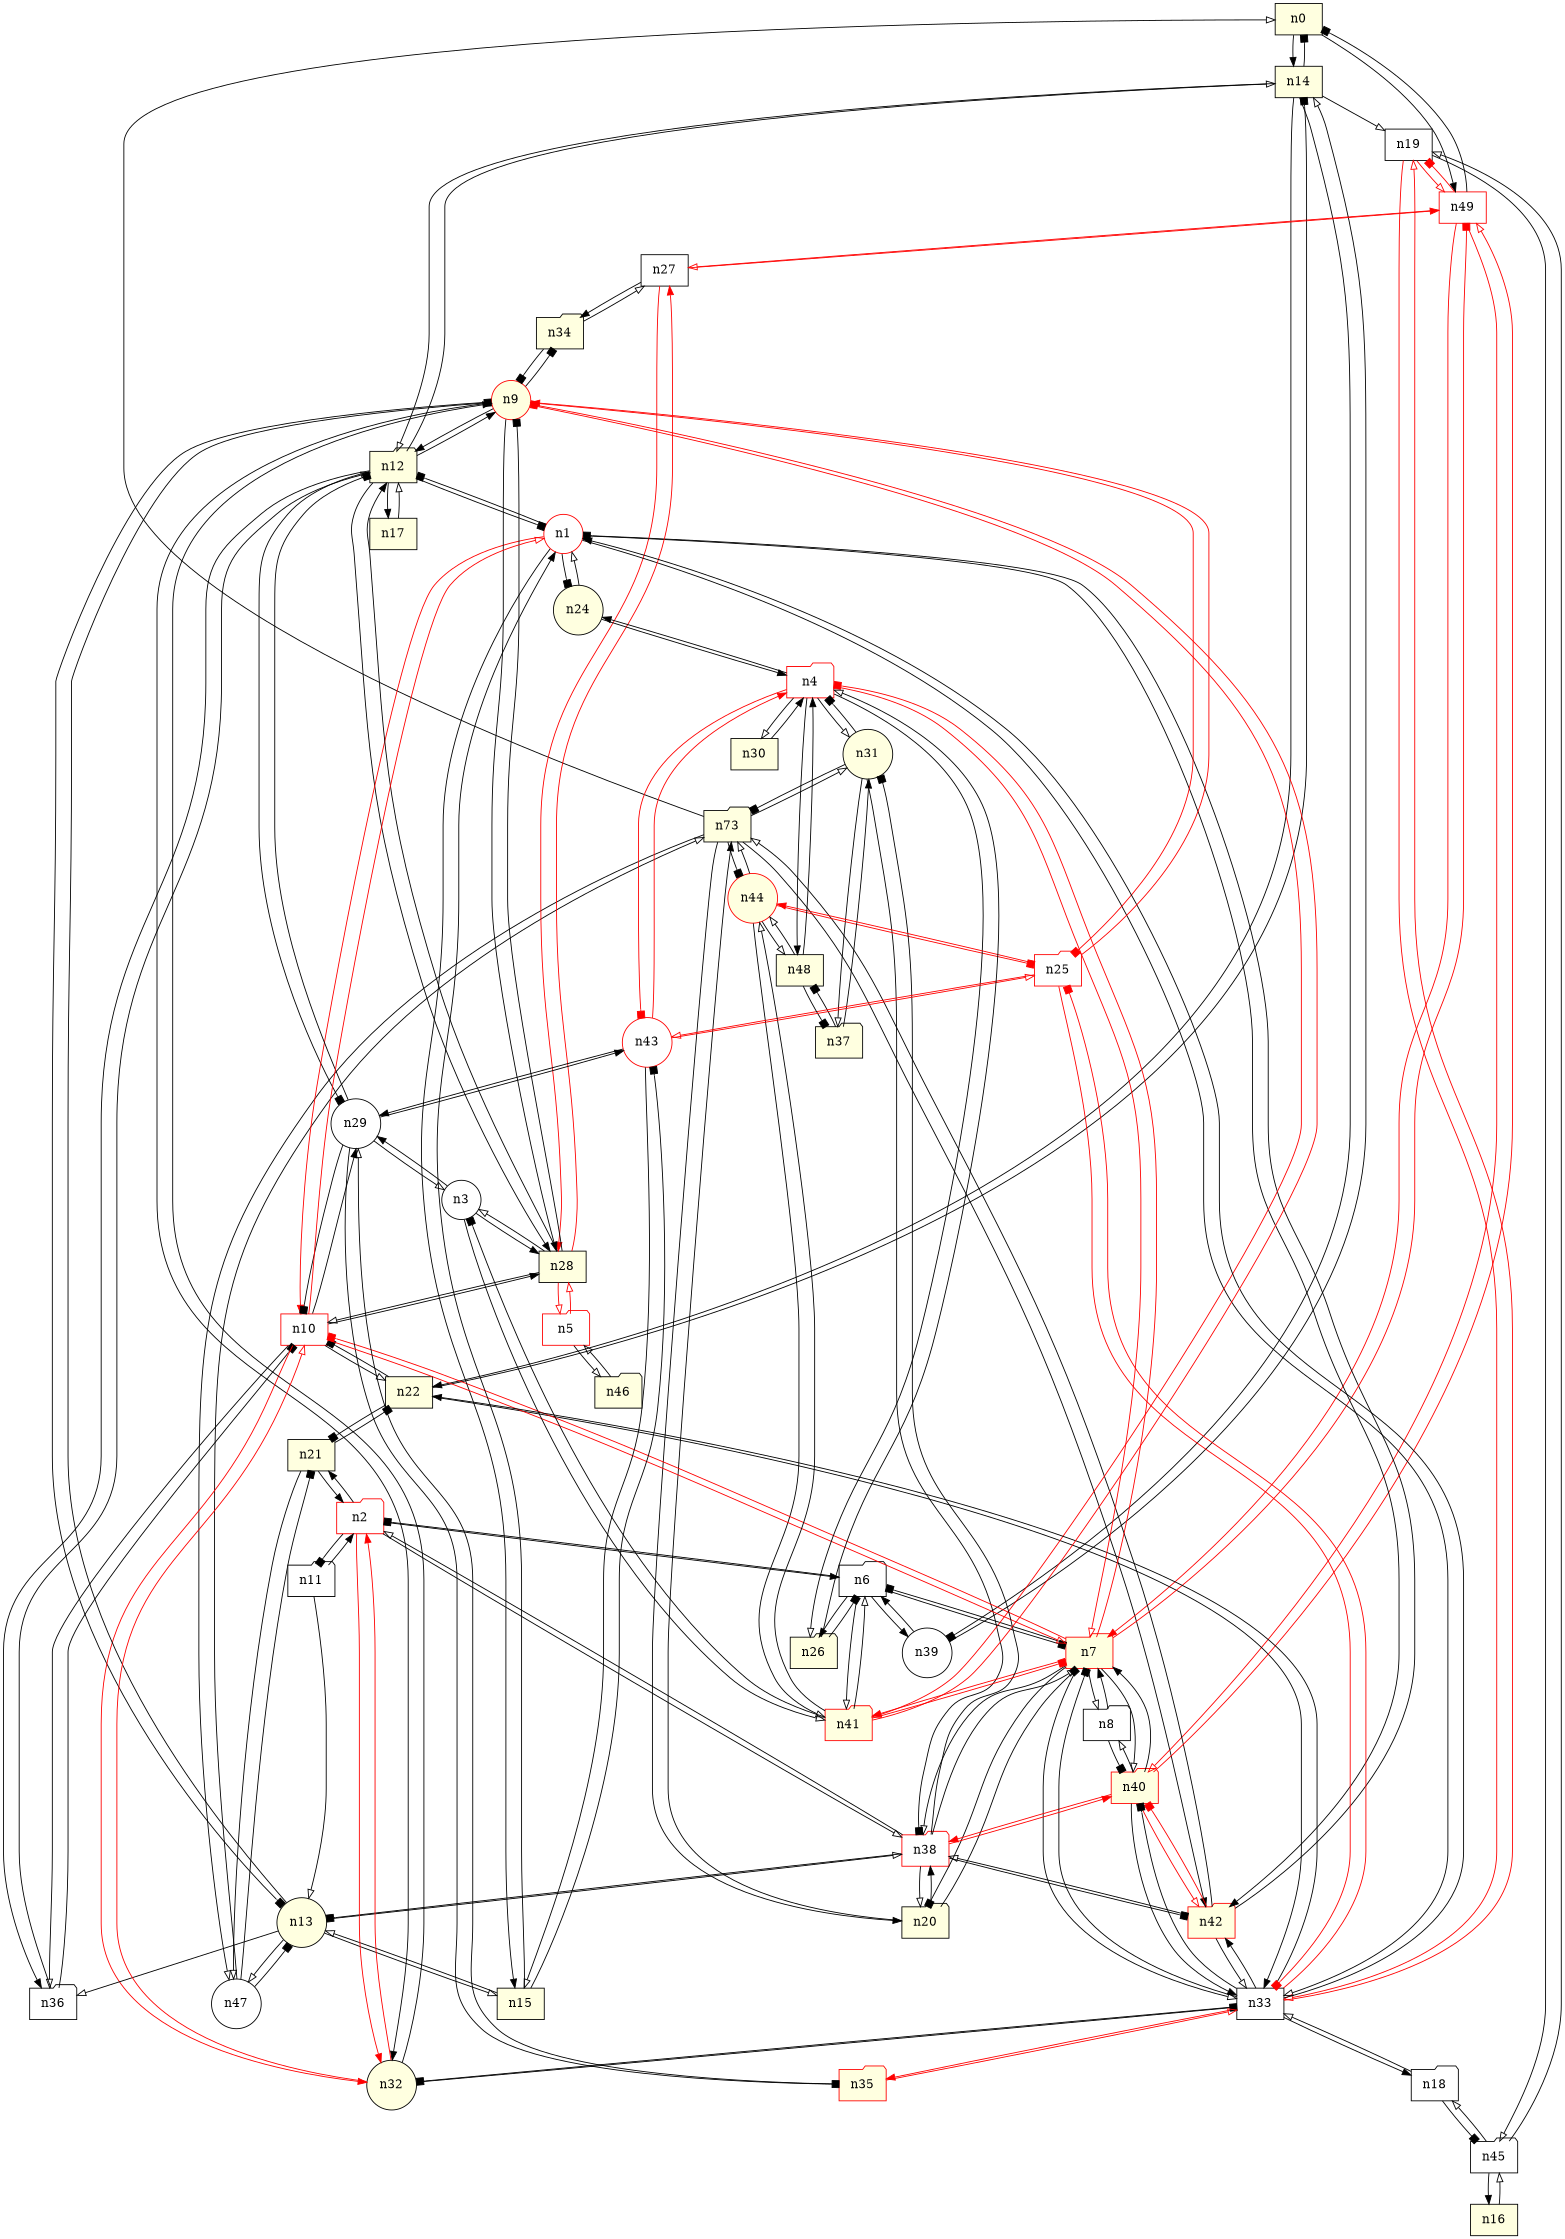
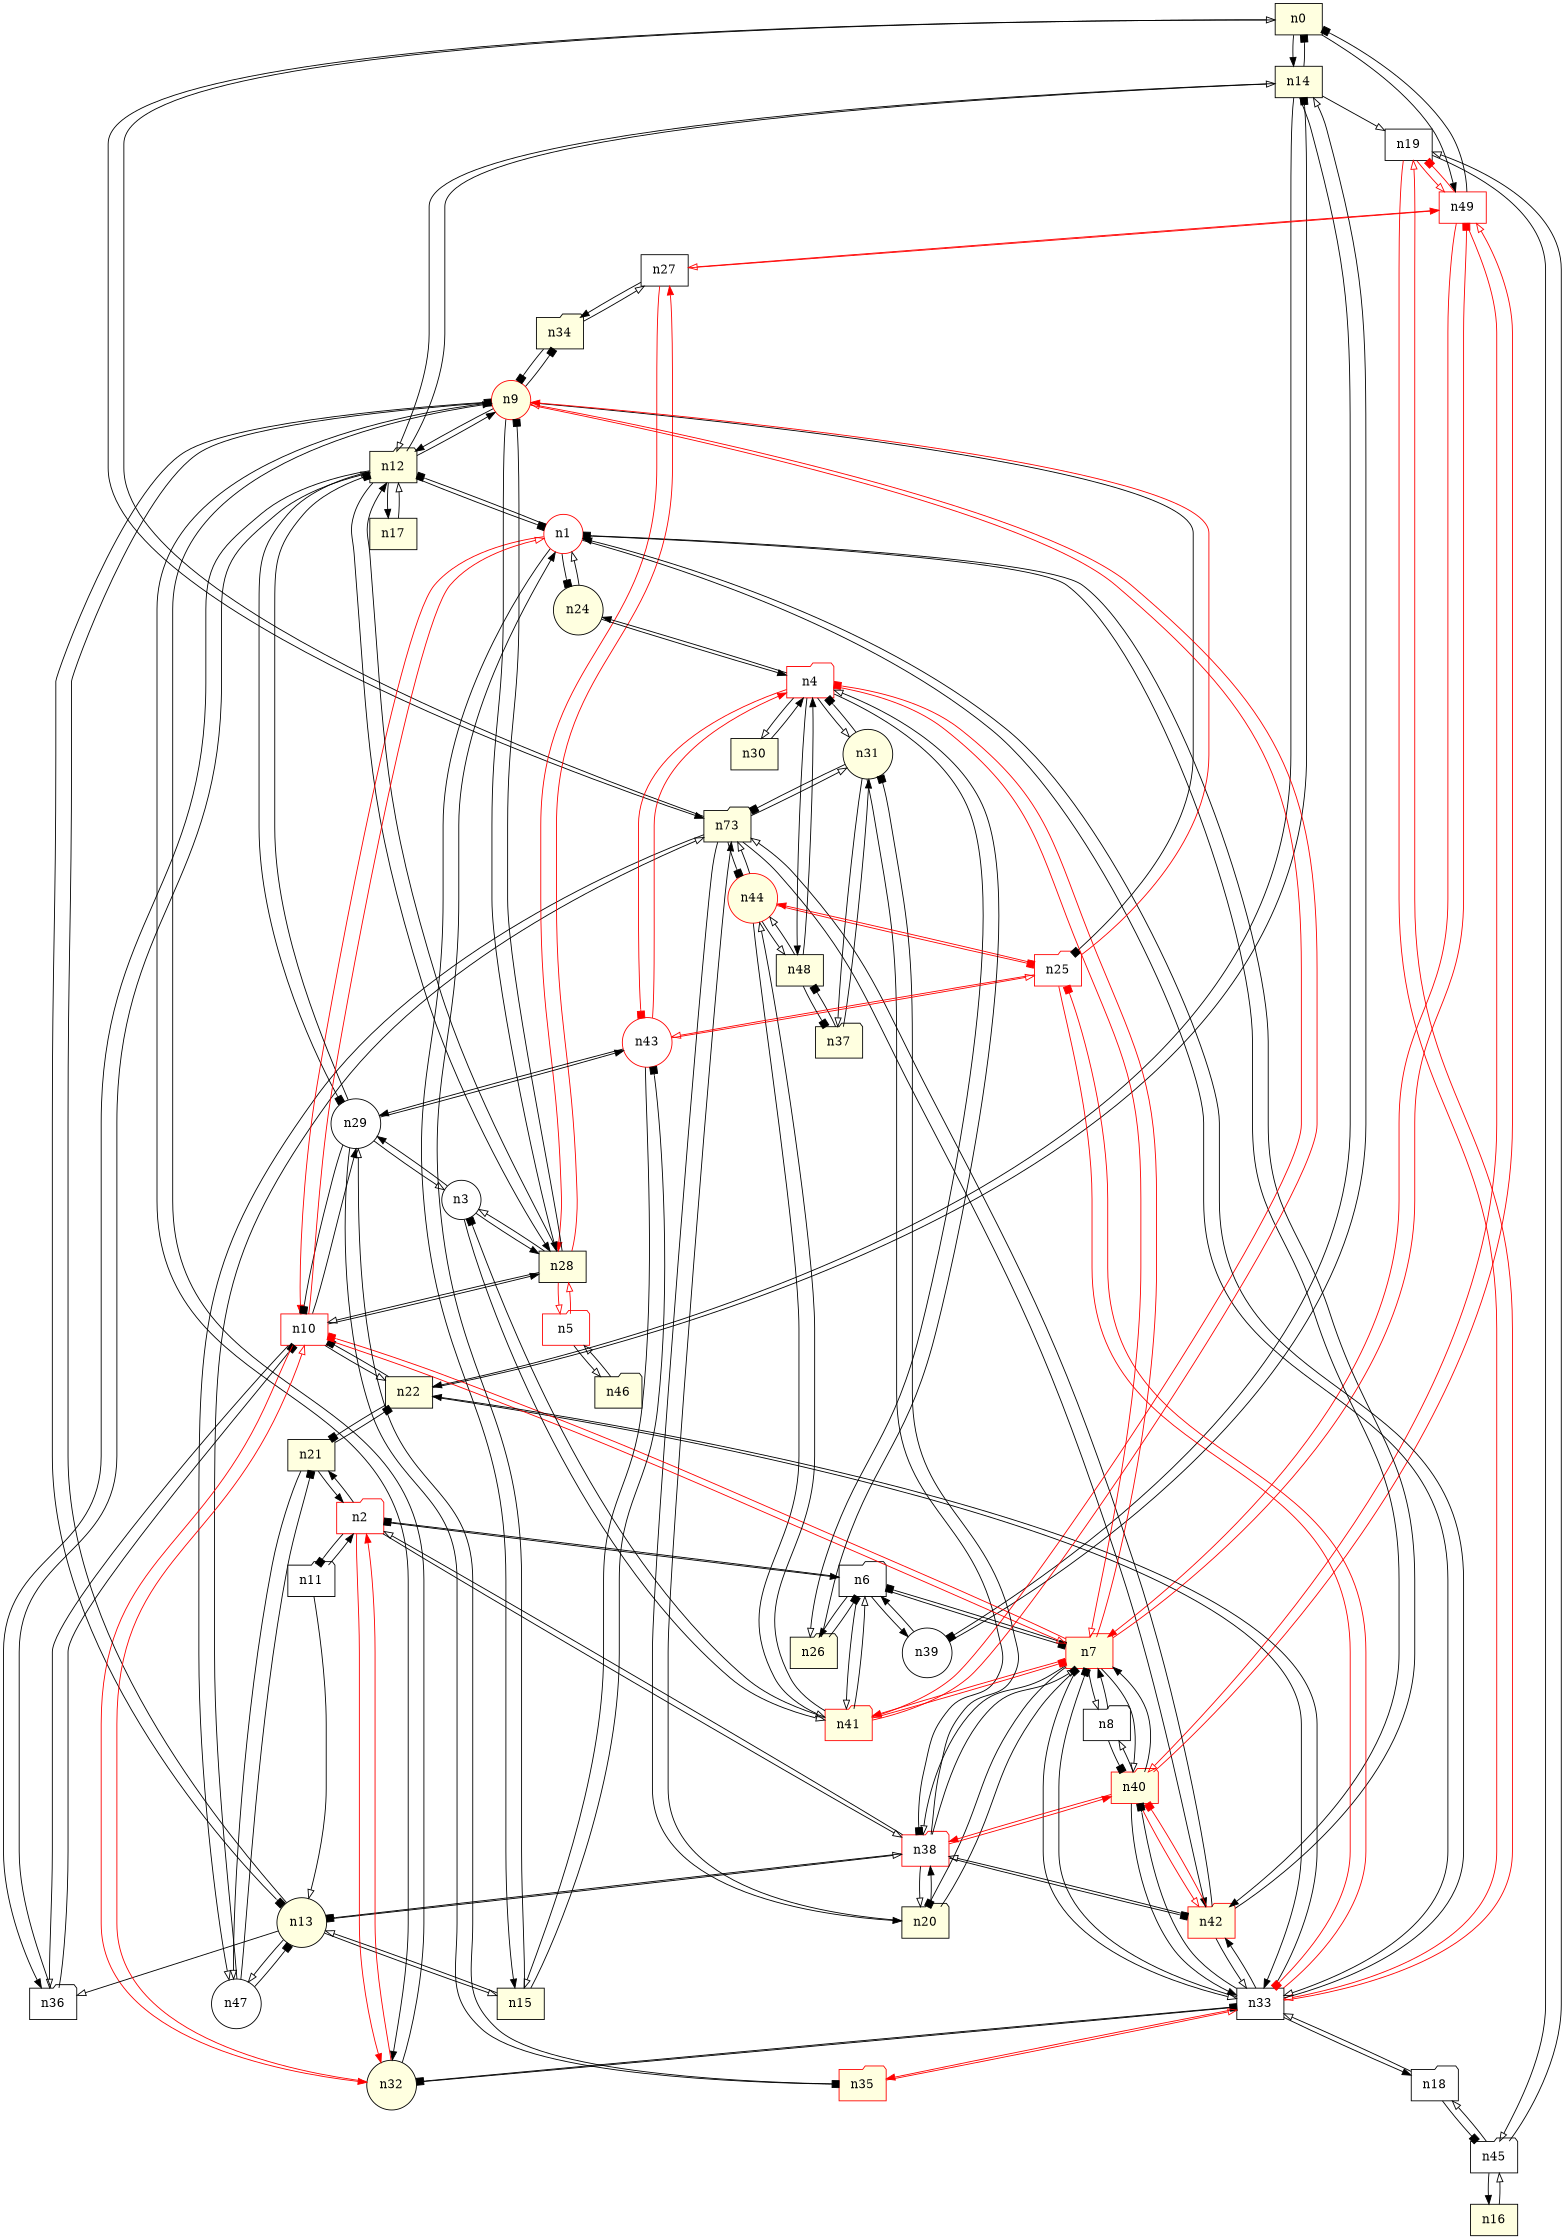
  strict digraph {
    node [fillcolor=lightyellow shape=folder style=filled type=switch]
    edge [arrowhead=onormal dst_port=0 src_port=0]
    n0 [shape=box]
    n14 [shape=box]
    n23 [label=n73]
    n49 [color="#FF0000" fillcolor=white shape=box]
    n12
    n39 [fillcolor=white shape=circle]
    n22 [shape=box]
    n19 [fillcolor=white shape=box]
    n42 [color="#FF0000" type=host]
    n31 [shape=circle]
    n20
    n47 [fillcolor=white shape=circle]
    n44 [color="#FF0000" shape=circle type=host]
    n7 [color="#FF0000" type=host]
    n40 [color="#FF0000"]
    n27 [fillcolor=white shape=box]
    n1 [color="#FF0000" fillcolor=white shape=circle type=host]
    n28 [shape=box]
    n29 [fillcolor=white shape=circle]
    n36 [fillcolor=white]
    n9 [color="#FF0000" shape=circle type=host]
    n17 [shape=box]
    n6 [fillcolor=white]
    n10 [color="#FF0000" fillcolor=white shape=box type=host]
    n33 [fillcolor=white shape=box]
    n21 [shape=box]
    n45 [fillcolor=white]
    n38 [color="#FF0000" fillcolor=white type=host]
    n4 [color="#FF0000" fillcolor=white]
    n37
    n13 [shape=circle]
    n25 [color="#FF0000" fillcolor=white]
    n41 [color="#FF0000" type=host]
    n48 [shape=box]
    n8 [fillcolor=white]
    n34
    n15 [shape=box]
    n24 [shape=circle]
    n32 [shape=circle]
    n43 [color="#FF0000" fillcolor=white shape=circle type=host]
    n18 [fillcolor=white]
    n35 [color="#FF0000" type=host]
    n2 [color="#FF0000" fillcolor=white type=host]
    n3 [fillcolor=white shape=circle]
    n5 [color="#FF0000" fillcolor=white type=host]
    n26
    n30 [shape=box]
    n11 [fillcolor=white]
    n46
    n16 [shape=box]
    n0 -> n14 [arrowhead=normal]
+   n0 -> n23 [arrowhead=normal]
    n0 -> n49 [arrowhead=normal]
    n14 -> n0 [arrowhead=box]
    n14 -> n12
    n14 -> n39 [arrowhead=box]
    n14 -> n22 [arrowhead=normal]
    n14 -> n19
    n23 -> n0
    n23 -> n42 [arrowhead=normal]
    n23 -> n31
    n23 -> n20 [arrowhead=normal]
    n23 -> n47
    n23 -> n44 [arrowhead=box]
    n49 -> n0 [arrowhead=box]
    n49 -> n19 [arrowhead=box color="#FF0000"]
    n49 -> n7 [arrowhead=normal color="#FF0000"]
    n49 -> n40 [color="#FF0000"]
    n49 -> n27 [color="#FF0000"]
    n12 -> n14
    n12 -> n1 [arrowhead=box]
    n12 -> n28 [arrowhead=normal]
    n12 -> n29 [arrowhead=box]
    n12 -> n36 [arrowhead=normal]
    n12 -> n9 [arrowhead=normal]
    n12 -> n17 [arrowhead=normal]
    n39 -> n14
    n39 -> n6 [arrowhead=normal]
    n22 -> n14 [arrowhead=box]
    n22 -> n10 [arrowhead=box]
    n22 -> n33 [arrowhead=normal]
    n22 -> n21 [arrowhead=box]
    n19 -> n49 [color="#FF0000"]
    n19 -> n33 [color="#FF0000"]
    n19 -> n45
    n42 -> n23
    n42 -> n40 [arrowhead=box color="#FF0000"]
    n42 -> n1 [arrowhead=box]
    n42 -> n33
    n42 -> n38
    n31 -> n23 [arrowhead=box]
    n31 -> n38 [arrowhead=box]
    n31 -> n4 [arrowhead=box]
    n31 -> n37
    n20 -> n23 [arrowhead=normal]
    n20 -> n7 [arrowhead=box]
    n20 -> n38 [arrowhead=normal]
    n47 -> n23
    n47 -> n21 [arrowhead=box]
    n47 -> n13 [arrowhead=box]
    n44 -> n23
    n44 -> n25 [arrowhead=box color="#FF0000"]
    n44 -> n41
    n44 -> n48
    n7 -> n49 [arrowhead=box color="#FF0000"]
    n7 -> n20 [arrowhead=box]
    n7 -> n40
    n7 -> n6 [arrowhead=box]
    n7 -> n10 [arrowhead=box color="#FF0000"]
    n7 -> n33
    n7 -> n38
    n7 -> n4 [arrowhead=box color="#FF0000"]
    n7 -> n41 [arrowhead=normal color="#FF0000"]
    n7 -> n8
    n40 -> n49 [color="#FF0000"]
    n40 -> n42 [color="#FF0000"]
    n40 -> n7 [arrowhead=normal]
    n40 -> n33 [arrowhead=normal]
    n40 -> n38 [arrowhead=normal color="#FF0000"]
    n40 -> n8
    n27 -> n49 [arrowhead=normal color="#FF0000"]
    n27 -> n28 [arrowhead=normal color="#FF0000"]
    n27 -> n34 [arrowhead=normal]
    n1 -> n12 [arrowhead=box]
    n1 -> n42 [arrowhead=normal]
    n1 -> n10 [arrowhead=normal color="#FF0000"]
    n1 -> n33
    n1 -> n15 [arrowhead=normal]
    n1 -> n24 [arrowhead=box]
    n28 -> n12 [arrowhead=normal]
    n28 -> n27 [arrowhead=normal color="#FF0000"]
    n28 -> n9 [arrowhead=box]
    n28 -> n10
    n28 -> n3
    n28 -> n5 [color="#FF0000"]
    n29 -> n12 [arrowhead=box]
    n29 -> n10 [arrowhead=box]
    n29 -> n43 [arrowhead=normal]
    n29 -> n35 [arrowhead=box]
    n29 -> n3
    n36 -> n12
    n36 -> n10 [arrowhead=box]
    n9 -> n12 [arrowhead=normal]
    n9 -> n28 [arrowhead=normal]
    n9 -> n13 [arrowhead=box]
-   n9 -> n25 [arrowhead=box color="#FF0000"]
+   n9 -> n25 [arrowhead=box color=black]
    n9 -> n41 [color="#FF0000"]
    n9 -> n34 [arrowhead=box]
    n9 -> n32 [arrowhead=normal]
    n17 -> n12
    n6 -> n39 [arrowhead=normal]
    n6 -> n7 [arrowhead=box]
    n6 -> n41
    n6 -> n2 [arrowhead=box]
    n6 -> n26 [arrowhead=normal]
    n10 -> n22
    n10 -> n7 [color="#FF0000"]
    n10 -> n1 [color="#FF0000"]
    n10 -> n28 [arrowhead=normal]
    n10 -> n29 [arrowhead=normal]
    n10 -> n36
    n10 -> n32 [arrowhead=normal color="#FF0000"]
    n33 -> n22 [arrowhead=normal]
    n33 -> n19 [color="#FF0000"]
    n33 -> n42 [arrowhead=normal]
    n33 -> n7 [arrowhead=box]
    n33 -> n40 [arrowhead=box]
    n33 -> n1 [arrowhead=normal]
    n33 -> n25 [arrowhead=box color="#FF0000"]
    n33 -> n32 [arrowhead=box]
    n33 -> n18 [arrowhead=normal]
    n33 -> n35 [arrowhead=normal color="#FF0000"]
    n21 -> n22 [arrowhead=box]
    n21 -> n47
    n21 -> n2 [arrowhead=normal]
    n45 -> n19
    n45 -> n18
    n45 -> n16 [arrowhead=normal]
    n38 -> n42 [arrowhead=box]
    n38 -> n31 [arrowhead=box]
    n38 -> n20
    n38 -> n7
    n38 -> n40 [arrowhead=normal color="#FF0000"]
    n38 -> n13 [arrowhead=box]
    n38 -> n2
    n4 -> n31
    n4 -> n7 [color="#FF0000"]
    n4 -> n48 [arrowhead=normal]
    n4 -> n24 [arrowhead=normal]
    n4 -> n43 [arrowhead=box color="#FF0000"]
    n4 -> n26
    n4 -> n30
    n37 -> n31 [arrowhead=normal]
    n37 -> n48 [arrowhead=box]
    n13 -> n47
    n13 -> n36
    n13 -> n9 [arrowhead=box]
    n13 -> n38
    n13 -> n15
    n25 -> n44 [arrowhead=normal color="#FF0000"]
    n25 -> n9 [arrowhead=normal color="#FF0000"]
    n25 -> n33 [arrowhead=box color="#FF0000"]
    n25 -> n43 [color="#FF0000"]
    n41 -> n44
    n41 -> n7 [arrowhead=box color="#FF0000"]
-   n41 -> n9 [arrowhead=box color="#FF0000"]
+   n41 -> n9 [color="#FF0000"]
    n41 -> n6
    n41 -> n3 [arrowhead=box]
    n48 -> n44
    n48 -> n4 [arrowhead=normal]
    n48 -> n37 [arrowhead=box]
    n8 -> n7 [arrowhead=normal]
    n8 -> n40 [arrowhead=box]
    n34 -> n27
    n34 -> n9 [arrowhead=box]
    n15 -> n1 [arrowhead=normal]
    n15 -> n13
    n15 -> n43 [arrowhead=box]
    n24 -> n1
    n24 -> n4 [arrowhead=normal]
    n32 -> n9 [arrowhead=normal]
    n32 -> n10 [color="#FF0000"]
    n32 -> n33 [arrowhead=box]
    n32 -> n2 [arrowhead=normal color="#FF0000"]
    n43 -> n29 [arrowhead=normal]
    n43 -> n4 [arrowhead=normal color="#FF0000"]
    n43 -> n25 [color="#FF0000"]
    n43 -> n15
    n18 -> n33
    n18 -> n45 [arrowhead=box]
    n35 -> n29
    n35 -> n33 [color="#FF0000"]
    n2 -> n6 [arrowhead=normal]
    n2 -> n21 [arrowhead=normal]
    n2 -> n38
    n2 -> n32 [arrowhead=normal color="#FF0000"]
    n2 -> n11 [arrowhead=box]
    n3 -> n28 [arrowhead=normal]
    n3 -> n29 [arrowhead=normal]
    n3 -> n41
    n5 -> n28 [color="#FF0000"]
    n5 -> n46
    n26 -> n6 [arrowhead=box]
    n26 -> n4
    n30 -> n4 [arrowhead=normal]
    n11 -> n13
    n11 -> n2 [arrowhead=normal]
    n46 -> n5
    n16 -> n45
  }
